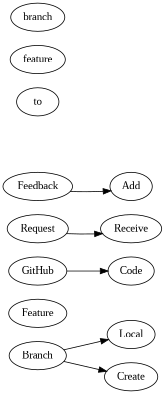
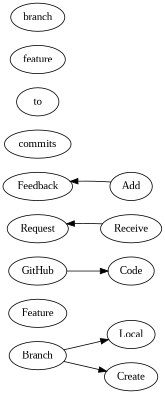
  digraph {
    fontname="Liberation Serif"
    rankdir=LR
    node [fontname="Liberation Serif"]
    edge [fontname="Liberation Serif"]
    Branch
    Local
    Create
    Feature
    GitHub
    Code
    Request
    Receive
    Feedback
    Add
+   commits
    to
    feature
    branch
    Branch -> Local
    Branch -> Create
    GitHub -> Code
-   Request -> Receive
-   Feedback -> Add
+   Receive -> Request
+   Add -> Feedback
  }
